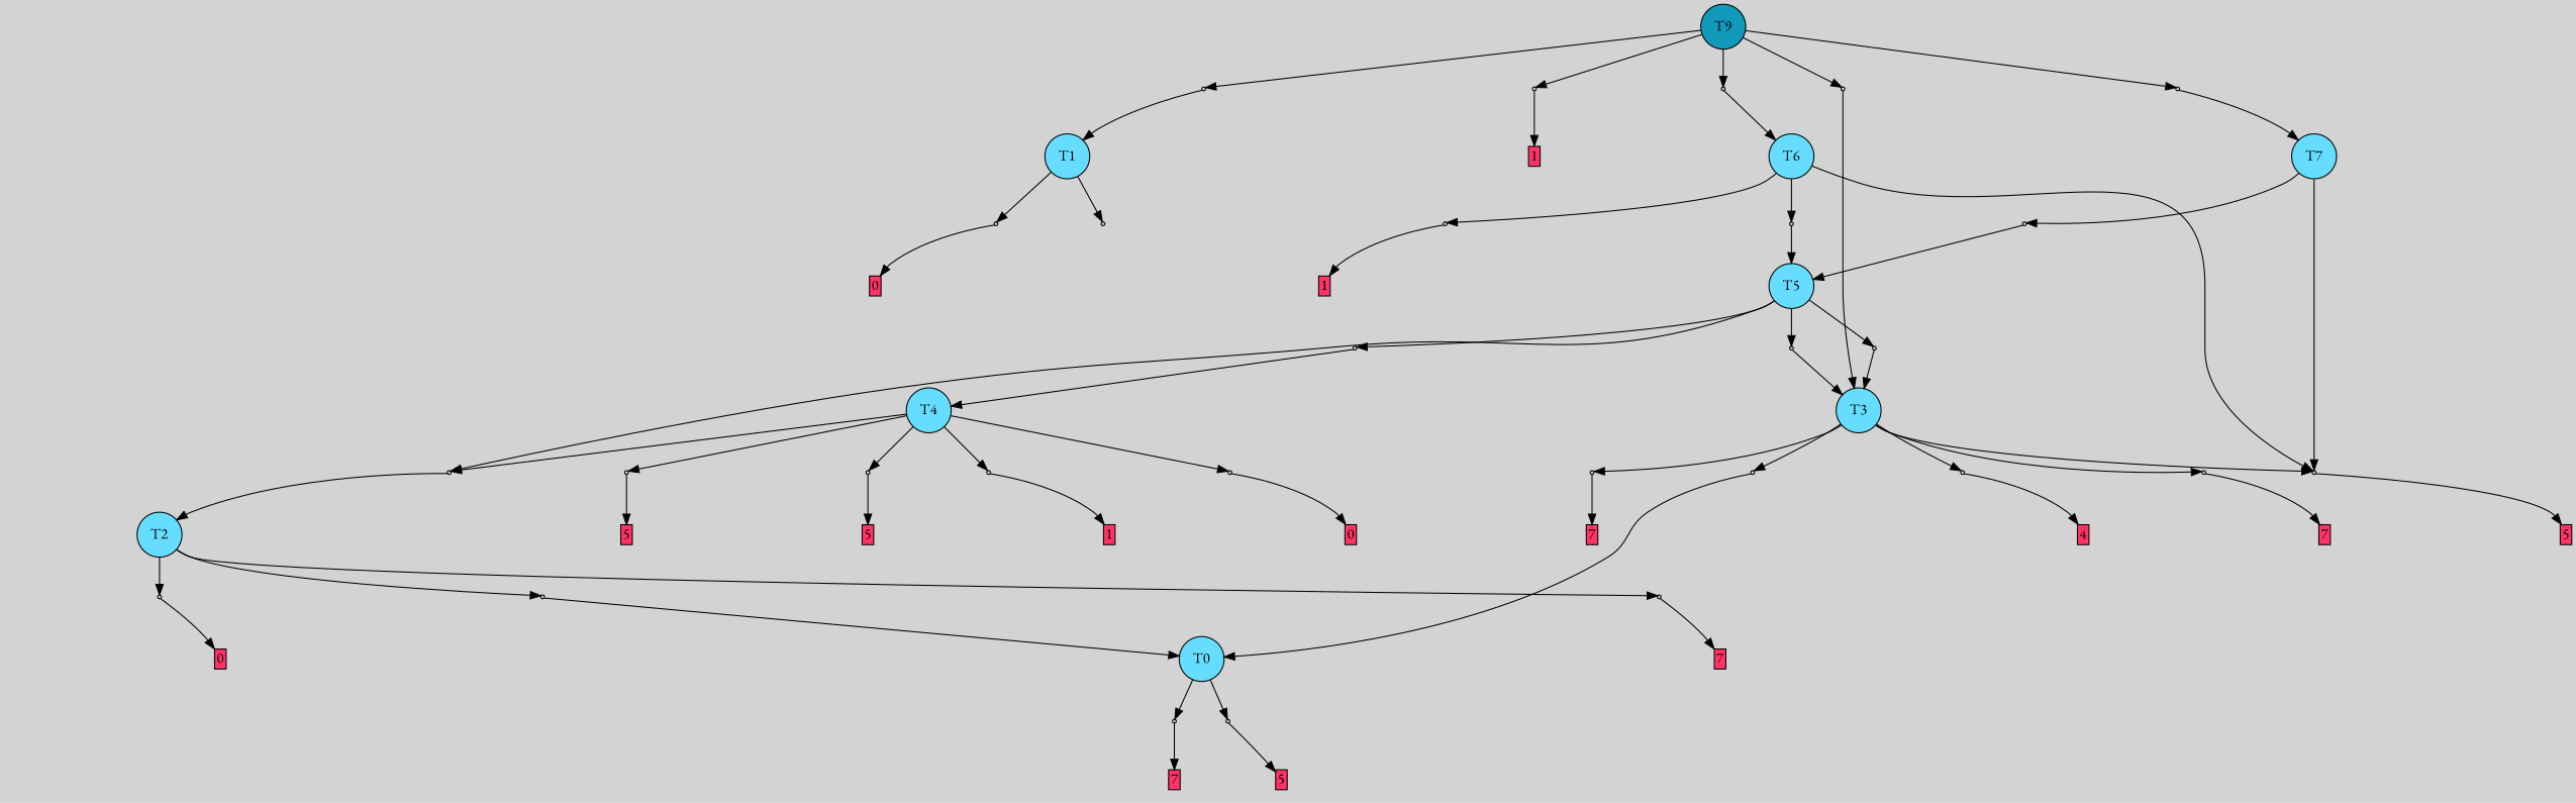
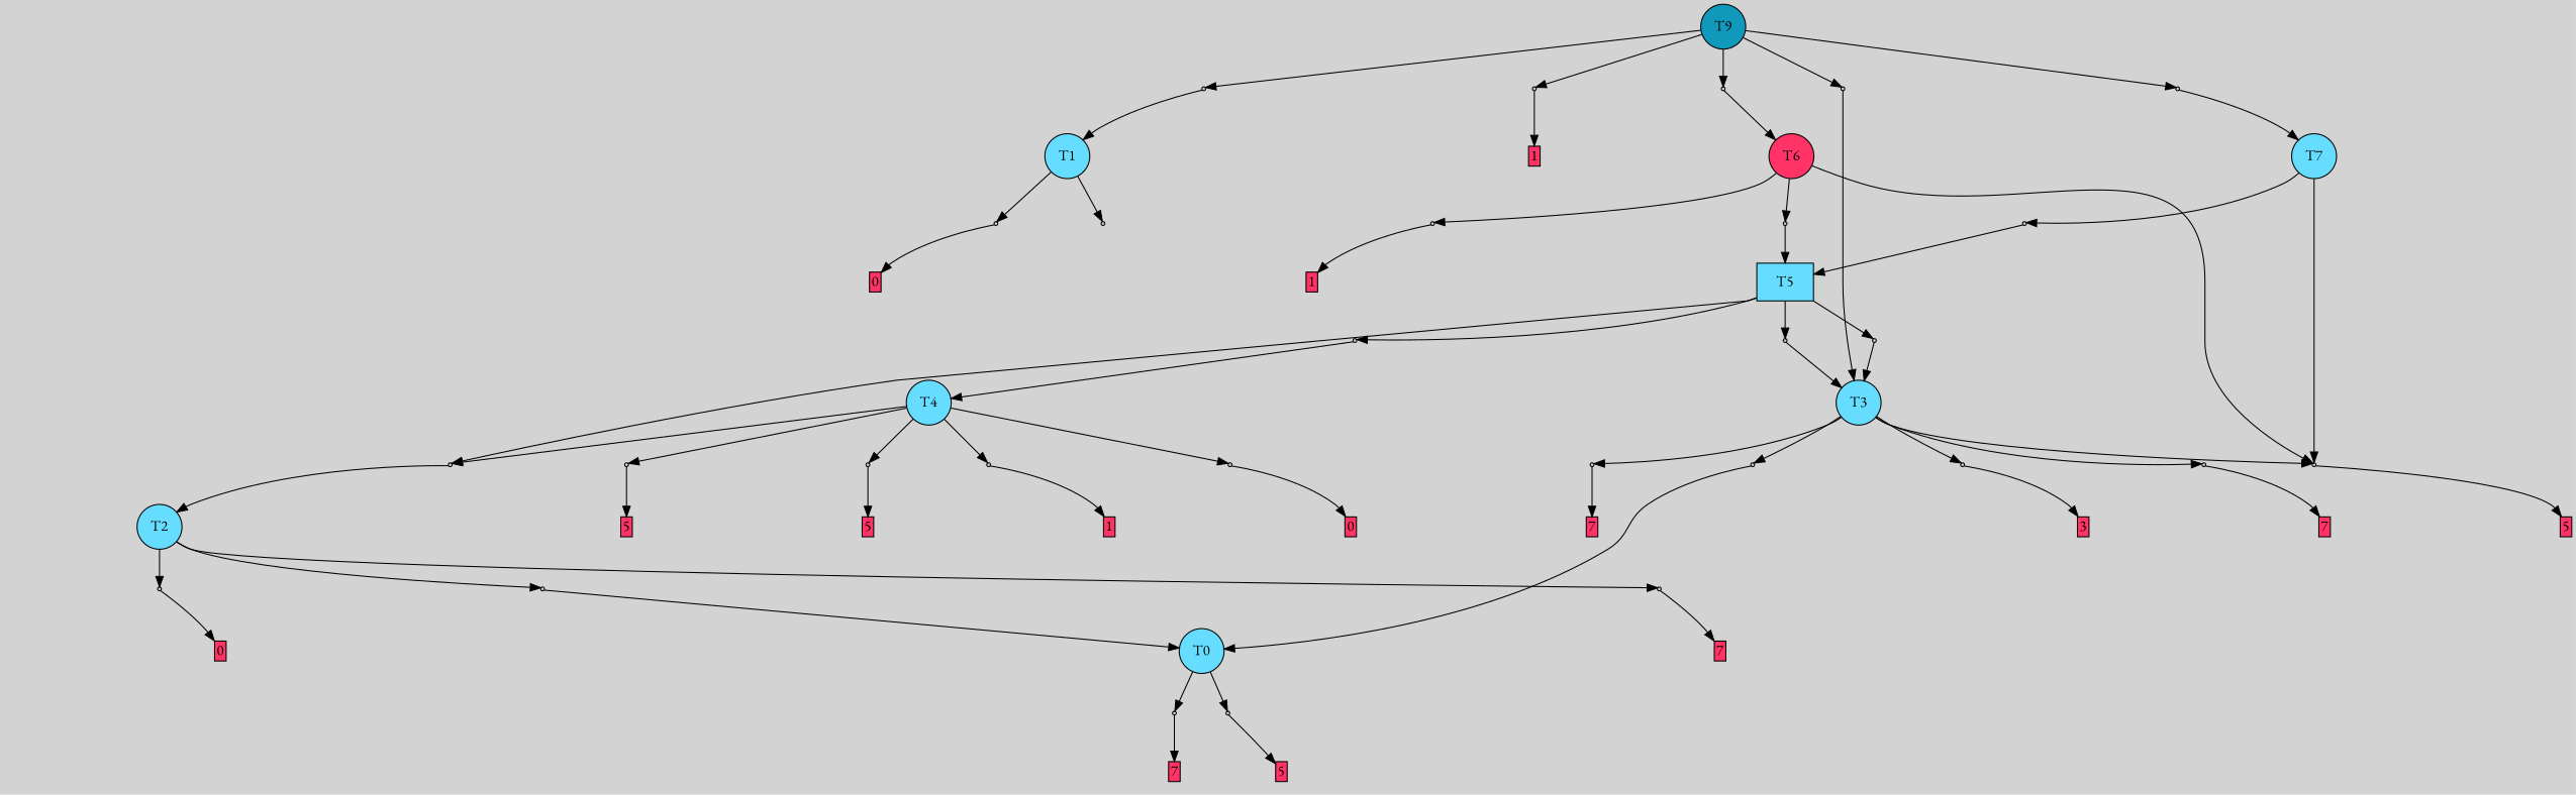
  digraph {
    bgcolor=lightgray
    fontname="EB Garamond"
    node [fontname="EB Garamond" shape=box style=filled]
    edge [fontname="EB Garamond"]
    n1 [fillcolor="#1199bb" label=T9 shape=circle]
    P23 [fillcolor="#cccccc" shape=point]
    P24 [fillcolor="#cccccc" shape=point]
    P25 [fillcolor="#cccccc" shape=point]
    P26 [fillcolor="#cccccc" shape=point]
    P27 [fillcolor="#cccccc" shape=point]
    T0 [fillcolor="#66ddff" shape=circle]
    P0 [fillcolor="#cccccc" shape=point]
    P1 [fillcolor="#cccccc" shape=point]
    n10 [label="4|0&3|2#4|0#4|1#4|1#2|6#0|6&#92;n" style=invis]
    n11 [fillcolor="#ff3366" height=0 label=7 margin=0.03 width=0]
    I1 [style=invis]
    n13 [fillcolor="#ff3366" height=0 label=5 margin=0.03 width=0]
    T1 [fillcolor="#66ddff" shape=circle]
    P2 [fillcolor="#cccccc" shape=point]
    P3 [fillcolor="#cccccc" shape=point]
    n17 [label="4|0&3|4#4|4#2|2#0|4#2|1#1|3&#92;n" style=invis]
    n18 [fillcolor="#ff3366" height=0 label=0 margin=0.03 width=0]
    I3 [style=invis]
    T2 [fillcolor="#66ddff" shape=circle]
    P4 [fillcolor="#cccccc" shape=point]
    P5 [fillcolor="#cccccc" shape=point]
    P6 [fillcolor="#cccccc" shape=point]
    n24 [label="4|0&3|2#4|0#4|1#4|1#2|6#0|6&#92;n" style=invis]
    n25 [fillcolor="#ff3366" height=0 label=7 margin=0.03 width=0]
    n26 [label="4|0&3|4#4|4#2|2#0|4#2|1#1|3&#92;n" style=invis]
    n27 [fillcolor="#ff3366" height=0 label=0 margin=0.03 width=0]
    n28 [label="6|0&1|1#3|4#3|5#4|0#2|2#1|5&#92;n" style=invis]
    T3 [fillcolor="#66ddff" shape=circle]
    P7 [fillcolor="#cccccc" shape=point]
    P8 [fillcolor="#cccccc" shape=point]
    P9 [fillcolor="#cccccc" shape=point]
    P10 [fillcolor="#cccccc" shape=point]
    P11 [fillcolor="#cccccc" shape=point]
    n35 [label="8|0&3|4#1|4#3|5#3|5#3|2#4|0&#92;n" style=invis]
-   n36 [fillcolor="#ff3366" height=0 label=4 margin=0.03 width=0]
+   n36 [fillcolor="#ff3366" height=0 label=3 margin=0.03 width=0]
    n37 [label="6|0&3|1#3|1#3|0#4|0#2|2#1|5&#92;n" style=invis]
    n38 [fillcolor="#ff3366" height=0 label=7 margin=0.03 width=0]
    n39 [label="6|0&3|5#3|7#2|7#3|0#0|7#4|1&#92;n" style=invis]
    n40 [fillcolor="#ff3366" height=0 label=5 margin=0.03 width=0]
    n41 [label="4|0&4|2#2|3#0|5#3|5#1|1#2|3&#92;n" style=invis]
    n42 [fillcolor="#ff3366" height=0 label=7 margin=0.03 width=0]
    n43 [label="6|0&1|1#3|4#3|5#4|0#2|2#1|5&#92;n" style=invis]
    T4 [fillcolor="#66ddff" shape=circle]
    P12 [fillcolor="#cccccc" shape=point]
    P13 [fillcolor="#cccccc" shape=point]
    P14 [fillcolor="#cccccc" shape=point]
    P15 [fillcolor="#cccccc" shape=point]
    P16 [fillcolor="#cccccc" shape=point]
    n50 [label="6|0&3|0#1|3#3|6#1|3#3|4#4|0&#92;n" style=invis]
    n51 [label="4|0&3|4#4|4#2|2#0|4#2|1#1|3&#92;n" style=invis]
    n52 [fillcolor="#ff3366" height=0 label=0 margin=0.03 width=0]
    n53 [label="3|0&3|2#2|3#2|4#4|3#3|0#4|6&#92;n" style=invis]
    n54 [fillcolor="#ff3366" height=0 label=5 margin=0.03 width=0]
    n55 [label="6|0&3|5#3|1#2|7#3|0#0|7#4|1&#92;n" style=invis]
    n56 [fillcolor="#ff3366" height=0 label=5 margin=0.03 width=0]
    n57 [label="6|0&0|0#0|0#2|5#1|1#2|0#2|3&#92;n" style=invis]
    n58 [fillcolor="#ff3366" height=0 label=1 margin=0.03 width=0]
-   T5 [fillcolor="#66ddff" shape=circle]
+   T5 [fillcolor="#66ddff"]
    P17 [fillcolor="#cccccc" shape=point]
    P18 [fillcolor="#cccccc" shape=point]
    P19 [fillcolor="#cccccc" shape=point]
    n63 [label="6|3&1|0#1|7#2|3#0|1#4|1#0|0&#92;n7|0&0|3#2|1#0|3#4|1#2|4#4|0&#92;n" style=invis]
    n64 [label="8|0&4|2#3|6#3|7#0|1#3|1#0|1&#92;n" style=invis]
    n65 [label="6|3&1|0#1|7#2|3#0|1#4|1#0|0&#92;n7|0&3|3#2|1#0|3#4|1#2|4#4|0&#92;n" style=invis]
-   T6 [fillcolor="#66ddff" shape=circle]
+   T6 [fillcolor="#ff3366" shape=circle]
    P20 [fillcolor="#cccccc" shape=point]
    P21 [fillcolor="#cccccc" shape=point]
    n69 [label="7|0&3|3#2|1#0|3#4|1#2|4#4|0&#92;n" style=invis]
    n70 [label="6|0&3|1#3|1#3|0#4|0#2|2#1|5&#92;n" style=invis]
    n71 [fillcolor="#ff3366" height=0 label=1 margin=0.03 width=0]
    T7 [fillcolor="#66ddff" shape=circle]
    P22 [fillcolor="#cccccc" shape=point]
    n74 [label="7|0&3|3#2|1#0|3#4|1#2|4#4|0&#92;n" style=invis]
    n75 [label="3|4&3|7#3|0#3|7#3|1#1|4#0|4&#92;n6|7&3|5#1|4#1|6#4|5#3|5#1|1&#92;n7|0&1|6#0|4#0|4#0|7#1|1#1|1&#92;n" style=invis]
    n76 [label="6|3&1|0#1|7#2|3#0|1#4|1#0|0&#92;n2|0&2|3#0|3#1|5#2|0#4|5#1|7&#92;n" style=invis]
    n77 [label="8|0&3|5#1|4#4|3#0|5#4|2#3|1&#92;n" style=invis]
    n78 [fillcolor="#ff3366" height=0 label=1 margin=0.03 width=0]
    n79 [label="3|0&3|6#0|4#3|3#0|2#2|5#3|5&#92;n" style=invis]
    n80 [label="8|0&4|5#3|0#3|7#0|1#3|1#0|1&#92;n" style=invis]
    subgraph sub_1 {
      rank=same
      n1
    }
    n1 -> P23
    n1 -> P24
    n1 -> P25
    n1 -> P26
    n1 -> P27
    P23 -> T1
    P23 -> n75 [style=invis]
    P24 -> T3
    P24 -> n76 [style=invis]
    P25 -> n77 [style=invis]
    P25 -> n78
    P26 -> T6
    P26 -> n79 [style=invis]
    P27 -> T7
    P27 -> n80 [style=invis]
    T0 -> P0
    T0 -> P1
    P0 -> n10 [style=invis]
    P0 -> n11
    P1 -> I1 [style=invis]
    P1 -> n13
    T1 -> P2
    T1 -> P3
    P2 -> n17 [style=invis]
    P2 -> n18
    P3 -> I3 [style=invis]
    T2 -> P4
    T2 -> P5
    T2 -> P6
    P4 -> n24 [style=invis]
    P4 -> n25
    P5 -> n26 [style=invis]
    P5 -> n27
    P6 -> T0
    P6 -> n28 [style=invis]
    T3 -> P7
    T3 -> P8
    T3 -> P9
    T3 -> P10
    T3 -> P11
    P7 -> n35 [style=invis]
    P7 -> n36
    P8 -> n37 [style=invis]
    P8 -> n38
    P9 -> n39 [style=invis]
    P9 -> n40
    P10 -> n41 [style=invis]
    P10 -> n42
    P11 -> T0
    P11 -> n43 [style=invis]
    T4 -> P12
    T4 -> P13
    T4 -> P14
    T4 -> P15
    T4 -> P16
    P12 -> T2
    P12 -> n50 [style=invis]
    P13 -> n51 [style=invis]
    P13 -> n52
    P14 -> n53 [style=invis]
    P14 -> n54
    P15 -> n55 [style=invis]
    P15 -> n56
    P16 -> n57 [style=invis]
    P16 -> n58
    T5 -> P12
    T5 -> P17
    T5 -> P18
    T5 -> P19
    P17 -> T3
    P17 -> n63 [style=invis]
    P18 -> T4
    P18 -> n64 [style=invis]
    P19 -> T3
    P19 -> n65 [style=invis]
    T6 -> P9
    T6 -> P20
    T6 -> P21
    P20 -> T5
    P20 -> n69 [style=invis]
    P21 -> n70 [style=invis]
    P21 -> n71
    T7 -> P9
    T7 -> P22
    P22 -> T5
    P22 -> n74 [style=invis]
  }
